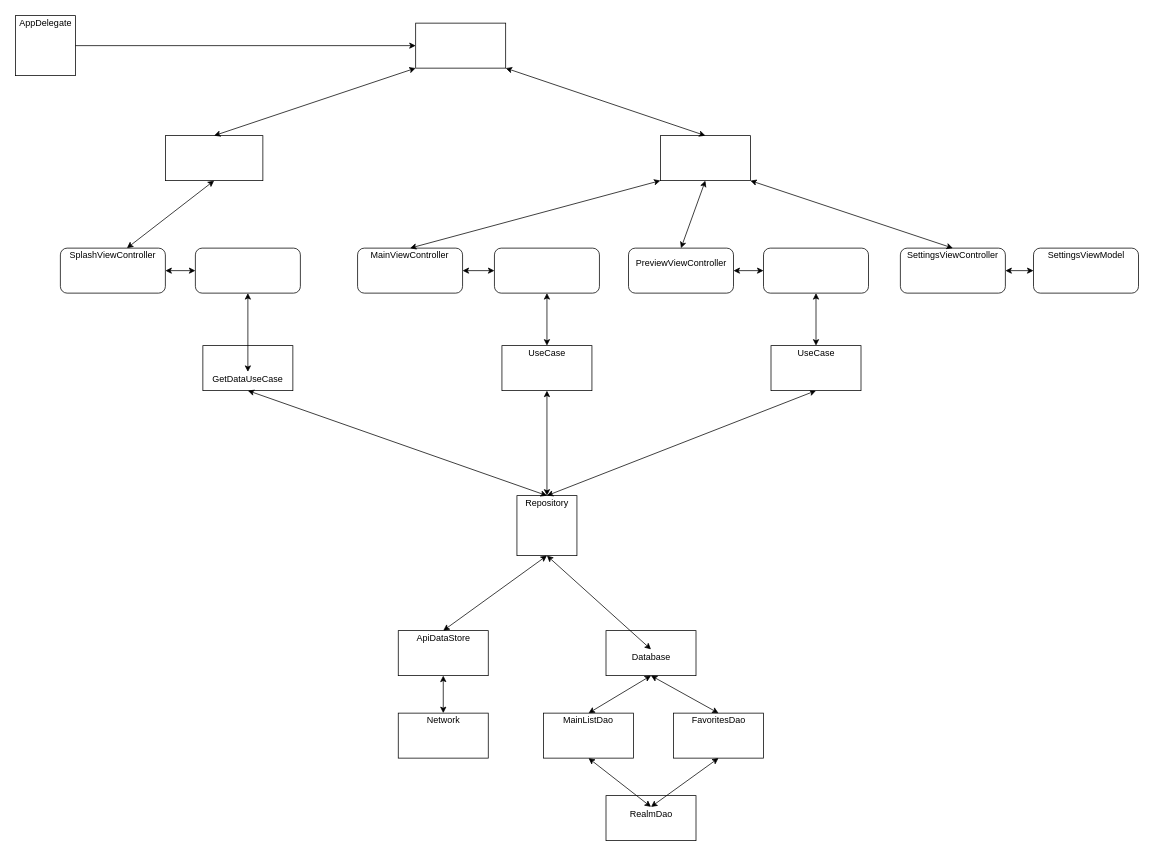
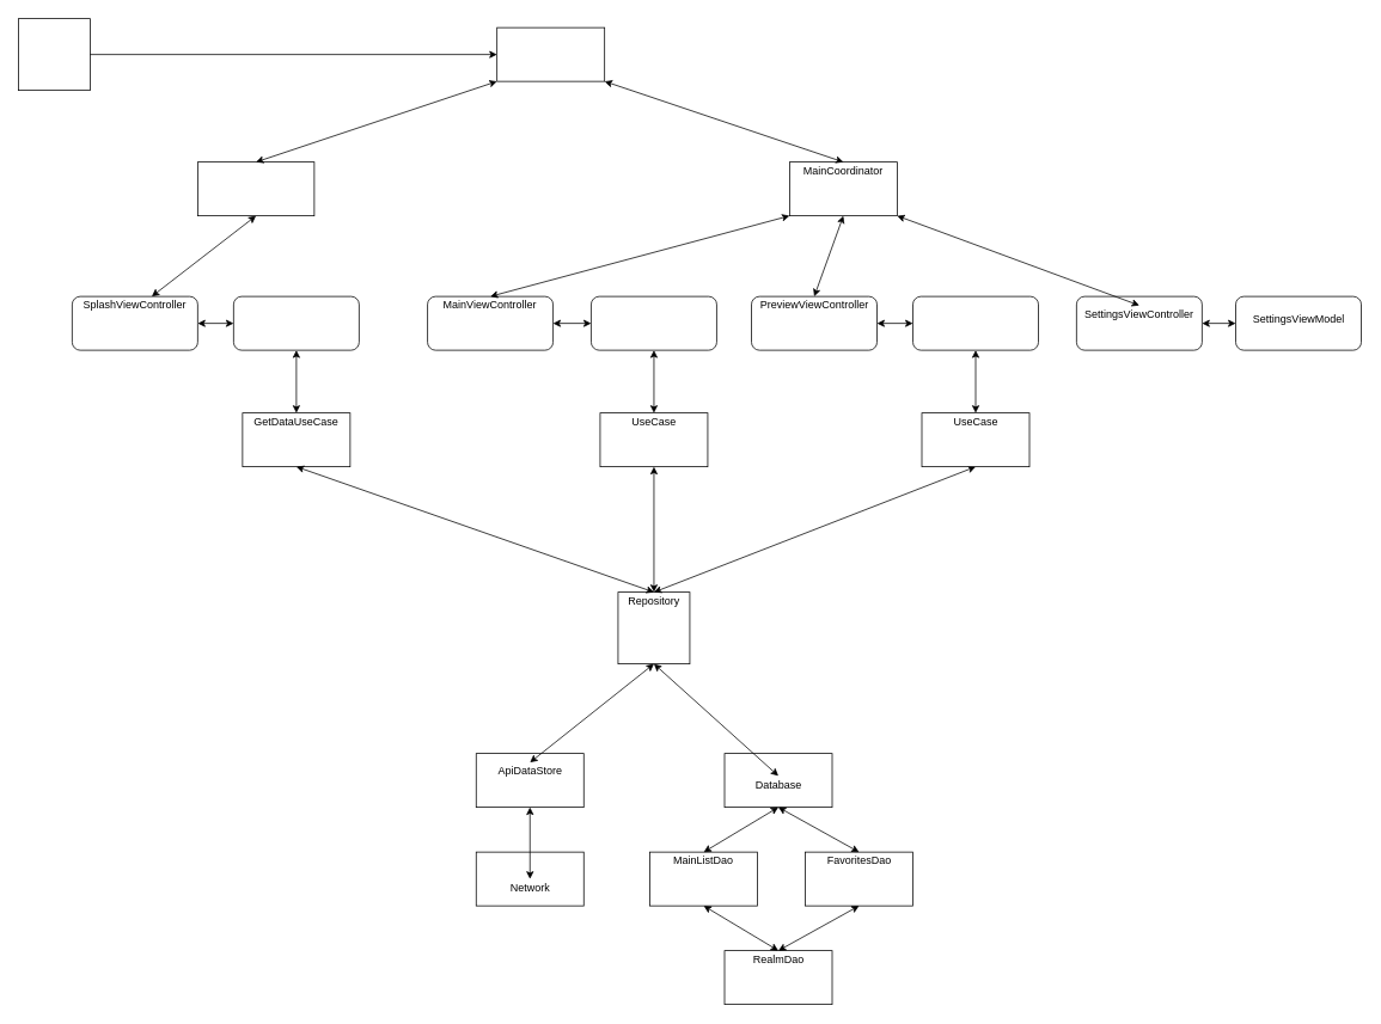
  <mxCell id="0" />
  <mxCell id="1" parent="0" />
  <mxCell id="2" value="" style="whiteSpace=wrap;html=1;aspect=fixed;" vertex="1" parent="1"><mxGeometry x="20" y="20" width="80" height="80" as="geometry" /></mxCell>
  <mxCell id="3" value="" style="rounded=0;whiteSpace=wrap;html=1;" vertex="1" parent="1"><mxGeometry x="553.75" y="30" width="120" height="60" as="geometry" /></mxCell>
  <mxCell id="4" value="" style="rounded=0;whiteSpace=wrap;html=1;" vertex="1" parent="1"><mxGeometry x="220" y="180" width="130" height="60" as="geometry" /></mxCell>
  <mxCell id="5" value="" style="rounded=0;whiteSpace=wrap;html=1;" vertex="1" parent="1"><mxGeometry x="880" y="180" width="120" height="60" as="geometry" /></mxCell>
  <mxCell id="6" value="" style="endArrow=classic;html=1;exitX=1;exitY=0.5;exitDx=0;exitDy=0;entryX=0;entryY=0.5;entryDx=0;entryDy=0;" edge="1" parent="1" source="2" target="3"><mxGeometry width="50" height="50" relative="1" as="geometry"><mxPoint x="320" y="340" as="sourcePoint" /><mxPoint x="370" y="290" as="targetPoint" /></mxGeometry></mxCell>
  <mxCell id="7" value="" style="endArrow=classic;startArrow=classic;html=1;exitX=0.5;exitY=0;exitDx=0;exitDy=0;entryX=0;entryY=1;entryDx=0;entryDy=0;" edge="1" parent="1" source="4" target="3"><mxGeometry width="50" height="50" relative="1" as="geometry"><mxPoint x="170" y="140" as="sourcePoint" /><mxPoint x="180" y="110" as="targetPoint" /></mxGeometry></mxCell>
  <mxCell id="8" value="" style="endArrow=classic;startArrow=classic;html=1;exitX=0.5;exitY=0;exitDx=0;exitDy=0;entryX=1;entryY=1;entryDx=0;entryDy=0;" edge="1" parent="1" source="5" target="3"><mxGeometry width="50" height="50" relative="1" as="geometry"><mxPoint x="280" y="200" as="sourcePoint" /><mxPoint x="340" y="110" as="targetPoint" /></mxGeometry></mxCell>
  <mxCell id="9" value="" style="endArrow=classic;startArrow=classic;html=1;exitX=0.5;exitY=0;exitDx=0;exitDy=0;entryX=0.5;entryY=1;entryDx=0;entryDy=0;" edge="1" parent="1" target="4"><mxGeometry width="50" height="50" relative="1" as="geometry"><mxPoint x="168.75" y="330" as="sourcePoint" /><mxPoint x="183.75" y="240" as="targetPoint" /></mxGeometry></mxCell>
  <mxCell id="10" value="" style="endArrow=classic;startArrow=classic;html=1;exitX=1;exitY=0.5;exitDx=0;exitDy=0;entryX=0;entryY=0.5;entryDx=0;entryDy=0;" edge="1" parent="1" source="13" target="15"><mxGeometry width="50" height="50" relative="1" as="geometry"><mxPoint x="232.5" y="395" as="sourcePoint" /><mxPoint x="272.5" y="395" as="targetPoint" /></mxGeometry></mxCell>
- <mxCell id="11" value="AppDelegate" style="text;html=1;strokeColor=none;fillColor=none;align=center;verticalAlign=middle;whiteSpace=wrap;rounded=0;" vertex="1" parent="1"><mxGeometry x="22.5" y="20" width="75" height="20" as="geometry" /></mxCell>
+ <mxCell id="12" value="MainCoordinator" style="text;html=1;strokeColor=none;fillColor=none;align=center;verticalAlign=middle;whiteSpace=wrap;rounded=0;" vertex="1" parent="1"><mxGeometry x="895" y="180" width="90" height="20" as="geometry" /></mxCell>
  <mxCell id="13" value="" style="rounded=1;whiteSpace=wrap;html=1;" vertex="1" parent="1"><mxGeometry x="80" y="330" width="140" height="60" as="geometry" /></mxCell>
  <mxCell id="14" value="SplashViewController" style="text;html=1;strokeColor=none;fillColor=none;align=center;verticalAlign=middle;whiteSpace=wrap;rounded=0;" vertex="1" parent="1"><mxGeometry x="90" y="330" width="120" height="20" as="geometry" /></mxCell>
  <mxCell id="15" value="" style="rounded=1;whiteSpace=wrap;html=1;" vertex="1" parent="1"><mxGeometry x="260" y="330" width="140" height="60" as="geometry" /></mxCell>
  <mxCell id="16" value="" style="endArrow=classic;startArrow=classic;html=1;exitX=1;exitY=0.5;exitDx=0;exitDy=0;entryX=0;entryY=0.5;entryDx=0;entryDy=0;" edge="1" source="17" target="19" parent="1"><mxGeometry width="50" height="50" relative="1" as="geometry"><mxPoint x="618.75" y="395" as="sourcePoint" /><mxPoint x="658.75" y="395" as="targetPoint" /></mxGeometry></mxCell>
  <mxCell id="17" value="" style="rounded=1;whiteSpace=wrap;html=1;" vertex="1" parent="1"><mxGeometry x="476.25" y="330" width="140" height="60" as="geometry" /></mxCell>
  <mxCell id="18" value="MainViewController" style="text;html=1;strokeColor=none;fillColor=none;align=center;verticalAlign=middle;whiteSpace=wrap;rounded=0;" vertex="1" parent="1"><mxGeometry x="486.25" y="330" width="120" height="20" as="geometry" /></mxCell>
  <mxCell id="19" value="" style="rounded=1;whiteSpace=wrap;html=1;" vertex="1" parent="1"><mxGeometry x="658.75" y="330" width="140" height="60" as="geometry" /></mxCell>
  <mxCell id="20" value="" style="endArrow=classic;startArrow=classic;html=1;exitX=0.5;exitY=0;exitDx=0;exitDy=0;entryX=0;entryY=1;entryDx=0;entryDy=0;" edge="1" parent="1" source="18" target="5"><mxGeometry width="50" height="50" relative="1" as="geometry"><mxPoint x="503.75" y="350" as="sourcePoint" /><mxPoint x="588.75" y="260" as="targetPoint" /></mxGeometry></mxCell>
  <mxCell id="21" value="" style="endArrow=classic;startArrow=classic;html=1;entryX=0.5;entryY=1;entryDx=0;entryDy=0;exitX=0.5;exitY=0;exitDx=0;exitDy=0;" edge="1" parent="1" source="62" target="5"><mxGeometry width="50" height="50" relative="1" as="geometry"><mxPoint x="910" y="300" as="sourcePoint" /><mxPoint x="660" y="270" as="targetPoint" /></mxGeometry></mxCell>
  <mxCell id="22" value="" style="whiteSpace=wrap;html=1;aspect=fixed;" vertex="1" parent="1"><mxGeometry x="688.75" y="660" width="80" height="80" as="geometry" /></mxCell>
  <mxCell id="23" value="" style="rounded=0;whiteSpace=wrap;html=1;" vertex="1" parent="1"><mxGeometry x="270" y="460" width="120" height="60" as="geometry" /></mxCell>
- <mxCell id="24" value="GetDataUseCase" style="text;html=1;strokeColor=none;fillColor=none;align=center;verticalAlign=middle;whiteSpace=wrap;rounded=0;" vertex="1" parent="1"><mxGeometry x="280" y="495" width="100" height="20" as="geometry" /></mxCell>
+ <mxCell id="24" value="GetDataUseCase" style="text;html=1;strokeColor=none;fillColor=none;align=center;verticalAlign=middle;whiteSpace=wrap;rounded=0;" vertex="1" parent="1"><mxGeometry x="280" y="460" width="100" height="20" as="geometry" /></mxCell>
  <mxCell id="25" value="" style="rounded=0;whiteSpace=wrap;html=1;" vertex="1" parent="1"><mxGeometry x="530.5" y="840" width="120" height="60" as="geometry" /></mxCell>
- <mxCell id="26" value="ApiDataStore" style="text;html=1;strokeColor=none;fillColor=none;align=center;verticalAlign=middle;whiteSpace=wrap;rounded=0;" vertex="1" parent="1"><mxGeometry x="540.5" y="840" width="100" height="20" as="geometry" /></mxCell>
+ <mxCell id="26" value="ApiDataStore" style="text;html=1;strokeColor=none;fillColor=none;align=center;verticalAlign=middle;whiteSpace=wrap;rounded=0;" vertex="1" parent="1"><mxGeometry x="540.5" y="850" width="100" height="20" as="geometry" /></mxCell>
  <mxCell id="27" value="" style="rounded=0;whiteSpace=wrap;html=1;" vertex="1" parent="1"><mxGeometry x="807.5" y="840" width="120" height="60" as="geometry" /></mxCell>
  <mxCell id="28" value="Database" style="text;html=1;strokeColor=none;fillColor=none;align=center;verticalAlign=middle;whiteSpace=wrap;rounded=0;" vertex="1" parent="1"><mxGeometry x="817.5" y="865" width="100" height="20" as="geometry" /></mxCell>
  <mxCell id="29" value="" style="endArrow=classic;startArrow=classic;html=1;exitX=0.5;exitY=0;exitDx=0;exitDy=0;entryX=0.5;entryY=1;entryDx=0;entryDy=0;" edge="1" parent="1" source="24" target="15"><mxGeometry width="50" height="50" relative="1" as="geometry"><mxPoint x="566.25" y="490" as="sourcePoint" /><mxPoint x="616.25" y="440" as="targetPoint" /></mxGeometry></mxCell>
  <mxCell id="30" value="" style="endArrow=classic;startArrow=classic;html=1;exitX=0.5;exitY=1;exitDx=0;exitDy=0;entryX=0.5;entryY=0;entryDx=0;entryDy=0;" edge="1" parent="1" source="23" target="22"><mxGeometry width="50" height="50" relative="1" as="geometry"><mxPoint x="570" y="490" as="sourcePoint" /><mxPoint x="620" y="440" as="targetPoint" /></mxGeometry></mxCell>
  <mxCell id="31" value="" style="endArrow=classic;startArrow=classic;html=1;exitX=0.5;exitY=0;exitDx=0;exitDy=0;entryX=0.5;entryY=1;entryDx=0;entryDy=0;" edge="1" parent="1" source="26" target="22"><mxGeometry width="50" height="50" relative="1" as="geometry"><mxPoint x="733" y="620" as="sourcePoint" /><mxPoint x="920.5" y="530" as="targetPoint" /></mxGeometry></mxCell>
  <mxCell id="32" value="Repository" style="text;html=1;strokeColor=none;fillColor=none;align=center;verticalAlign=middle;whiteSpace=wrap;rounded=0;" vertex="1" parent="1"><mxGeometry x="695.63" y="660" width="66.25" height="20" as="geometry" /></mxCell>
  <mxCell id="33" value="" style="rounded=0;whiteSpace=wrap;html=1;" vertex="1" parent="1"><mxGeometry x="530.5" y="950" width="120" height="60" as="geometry" /></mxCell>
- <mxCell id="34" value="Network" style="text;html=1;strokeColor=none;fillColor=none;align=center;verticalAlign=middle;whiteSpace=wrap;rounded=0;" vertex="1" parent="1"><mxGeometry x="540.5" y="950" width="100" height="20" as="geometry" /></mxCell>
+ <mxCell id="34" value="Network" style="text;html=1;strokeColor=none;fillColor=none;align=center;verticalAlign=middle;whiteSpace=wrap;rounded=0;" vertex="1" parent="1"><mxGeometry x="540.5" y="980" width="100" height="20" as="geometry" /></mxCell>
  <mxCell id="35" value="" style="endArrow=classic;startArrow=classic;html=1;exitX=0.5;exitY=0;exitDx=0;exitDy=0;entryX=0.5;entryY=1;entryDx=0;entryDy=0;" edge="1" parent="1" source="34" target="25"><mxGeometry width="50" height="50" relative="1" as="geometry"><mxPoint x="857.5" y="650" as="sourcePoint" /><mxPoint x="1045" y="560" as="targetPoint" /></mxGeometry></mxCell>
  <mxCell id="36" value="" style="endArrow=classic;startArrow=classic;html=1;exitX=0.5;exitY=0;exitDx=0;exitDy=0;entryX=0.5;entryY=1;entryDx=0;entryDy=0;" edge="1" parent="1" source="28" target="22"><mxGeometry width="50" height="50" relative="1" as="geometry"><mxPoint x="463" y="850" as="sourcePoint" /><mxPoint x="583" y="750" as="targetPoint" /></mxGeometry></mxCell>
  <mxCell id="37" value="" style="rounded=0;whiteSpace=wrap;html=1;" vertex="1" parent="1"><mxGeometry x="724.25" y="950" width="120" height="60" as="geometry" /></mxCell>
  <mxCell id="38" value="MainListDao" style="text;html=1;strokeColor=none;fillColor=none;align=center;verticalAlign=middle;whiteSpace=wrap;rounded=0;" vertex="1" parent="1"><mxGeometry x="734.25" y="950" width="100" height="20" as="geometry" /></mxCell>
  <mxCell id="39" value="" style="rounded=0;whiteSpace=wrap;html=1;" vertex="1" parent="1"><mxGeometry x="807.5" y="1060" width="120" height="60" as="geometry" /></mxCell>
- <mxCell id="40" value="RealmDao" style="text;html=1;strokeColor=none;fillColor=none;align=center;verticalAlign=middle;whiteSpace=wrap;rounded=0;" vertex="1" parent="1"><mxGeometry x="817.5" y="1075" width="100" height="20" as="geometry" /></mxCell>
+ <mxCell id="40" value="RealmDao" style="text;html=1;strokeColor=none;fillColor=none;align=center;verticalAlign=middle;whiteSpace=wrap;rounded=0;" vertex="1" parent="1"><mxGeometry x="817.5" y="1060" width="100" height="20" as="geometry" /></mxCell>
  <mxCell id="41" value="" style="rounded=0;whiteSpace=wrap;html=1;" vertex="1" parent="1"><mxGeometry x="897.5" y="950" width="120" height="60" as="geometry" /></mxCell>
  <mxCell id="42" value="FavoritesDao" style="text;html=1;strokeColor=none;fillColor=none;align=center;verticalAlign=middle;whiteSpace=wrap;rounded=0;" vertex="1" parent="1"><mxGeometry x="907.5" y="950" width="100" height="20" as="geometry" /></mxCell>
  <mxCell id="43" value="" style="endArrow=classic;startArrow=classic;html=1;exitX=0.5;exitY=0;exitDx=0;exitDy=0;entryX=0.5;entryY=1;entryDx=0;entryDy=0;" edge="1" parent="1" source="38" target="27"><mxGeometry width="50" height="50" relative="1" as="geometry"><mxPoint x="540.5" y="960" as="sourcePoint" /><mxPoint x="540.5" y="910" as="targetPoint" /></mxGeometry></mxCell>
  <mxCell id="44" value="" style="endArrow=classic;startArrow=classic;html=1;exitX=0.5;exitY=0;exitDx=0;exitDy=0;entryX=0.5;entryY=1;entryDx=0;entryDy=0;" edge="1" parent="1" source="42" target="27"><mxGeometry width="50" height="50" relative="1" as="geometry"><mxPoint x="794.25" y="960" as="sourcePoint" /><mxPoint x="794.25" y="910" as="targetPoint" /></mxGeometry></mxCell>
  <mxCell id="45" value="" style="endArrow=classic;startArrow=classic;html=1;exitX=0.5;exitY=1;exitDx=0;exitDy=0;entryX=0.5;entryY=0;entryDx=0;entryDy=0;" edge="1" parent="1" source="37" target="40"><mxGeometry width="50" height="50" relative="1" as="geometry"><mxPoint x="794.25" y="960" as="sourcePoint" /><mxPoint x="877.5" y="910" as="targetPoint" /></mxGeometry></mxCell>
  <mxCell id="46" value="" style="endArrow=classic;startArrow=classic;html=1;exitX=0.5;exitY=1;exitDx=0;exitDy=0;entryX=0.5;entryY=0;entryDx=0;entryDy=0;" edge="1" parent="1" source="41" target="40"><mxGeometry width="50" height="50" relative="1" as="geometry"><mxPoint x="794.25" y="1020" as="sourcePoint" /><mxPoint x="877.5" y="1070" as="targetPoint" /></mxGeometry></mxCell>
  <mxCell id="47" value="" style="endArrow=classic;startArrow=classic;html=1;entryX=0.5;entryY=0;entryDx=0;entryDy=0;exitX=0.5;exitY=1;exitDx=0;exitDy=0;" edge="1" parent="1" source="49" target="32"><mxGeometry width="50" height="50" relative="1" as="geometry"><mxPoint x="640" y="520" as="sourcePoint" /><mxPoint x="583" y="670" as="targetPoint" /></mxGeometry></mxCell>
  <mxCell id="48" value="" style="endArrow=classic;startArrow=classic;html=1;entryX=0.5;entryY=0;entryDx=0;entryDy=0;exitX=0.5;exitY=1;exitDx=0;exitDy=0;" edge="1" parent="1" source="52" target="32"><mxGeometry width="50" height="50" relative="1" as="geometry"><mxPoint x="980" y="600" as="sourcePoint" /><mxPoint x="583.005" y="670" as="targetPoint" /></mxGeometry></mxCell>
  <mxCell id="49" value="" style="rounded=0;whiteSpace=wrap;html=1;" vertex="1" parent="1"><mxGeometry x="668.75" y="460" width="120" height="60" as="geometry" /></mxCell>
  <mxCell id="50" value="UseCase" style="text;html=1;strokeColor=none;fillColor=none;align=center;verticalAlign=middle;whiteSpace=wrap;rounded=0;" vertex="1" parent="1"><mxGeometry x="678.75" y="460" width="100" height="20" as="geometry" /></mxCell>
  <mxCell id="51" value="" style="endArrow=classic;startArrow=classic;html=1;exitX=0.5;exitY=0;exitDx=0;exitDy=0;entryX=0.5;entryY=1;entryDx=0;entryDy=0;" edge="1" parent="1" source="50" target="19"><mxGeometry width="50" height="50" relative="1" as="geometry"><mxPoint x="608" y="500" as="sourcePoint" /><mxPoint x="608" y="430" as="targetPoint" /></mxGeometry></mxCell>
  <mxCell id="52" value="" style="rounded=0;whiteSpace=wrap;html=1;" vertex="1" parent="1"><mxGeometry x="1027.5" y="460" width="120" height="60" as="geometry" /></mxCell>
  <mxCell id="53" value="UseCase" style="text;html=1;strokeColor=none;fillColor=none;align=center;verticalAlign=middle;whiteSpace=wrap;rounded=0;" vertex="1" parent="1"><mxGeometry x="1037.5" y="460" width="100" height="20" as="geometry" /></mxCell>
  <mxCell id="54" value="" style="endArrow=classic;startArrow=classic;html=1;exitX=0.5;exitY=0;exitDx=0;exitDy=0;entryX=0.5;entryY=1;entryDx=0;entryDy=0;" edge="1" parent="1" source="53" target="64"><mxGeometry width="50" height="50" relative="1" as="geometry"><mxPoint x="723.75" y="470" as="sourcePoint" /><mxPoint x="1097.5" y="390" as="targetPoint" /></mxGeometry></mxCell>
  <mxCell id="55" value="" style="endArrow=classic;startArrow=classic;html=1;exitX=1;exitY=0.5;exitDx=0;exitDy=0;entryX=0;entryY=0.5;entryDx=0;entryDy=0;" edge="1" source="56" target="58" parent="1"><mxGeometry width="50" height="50" relative="1" as="geometry"><mxPoint x="1342.5" y="395" as="sourcePoint" /><mxPoint x="1382.5" y="395" as="targetPoint" /></mxGeometry></mxCell>
  <mxCell id="56" value="" style="rounded=1;whiteSpace=wrap;html=1;" vertex="1" parent="1"><mxGeometry x="1200" y="330" width="140" height="60" as="geometry" /></mxCell>
- <mxCell id="57" value="SettingsViewController" style="text;html=1;strokeColor=none;fillColor=none;align=center;verticalAlign=middle;whiteSpace=wrap;rounded=0;" vertex="1" parent="1"><mxGeometry x="1210" y="330" width="120" height="20" as="geometry" /></mxCell>
+ <mxCell id="57" value="SettingsViewController" style="text;html=1;strokeColor=none;fillColor=none;align=center;verticalAlign=middle;whiteSpace=wrap;rounded=0;" vertex="1" parent="1"><mxGeometry x="1210" y="340" width="120" height="20" as="geometry" /></mxCell>
  <mxCell id="58" value="" style="rounded=1;whiteSpace=wrap;html=1;" vertex="1" parent="1"><mxGeometry x="1377.5" y="330" width="140" height="60" as="geometry" /></mxCell>
- <mxCell id="59" value="SettingsViewModel" style="text;html=1;strokeColor=none;fillColor=none;align=center;verticalAlign=middle;whiteSpace=wrap;rounded=0;" vertex="1" parent="1"><mxGeometry x="1387.5" y="330" width="120" height="20" as="geometry" /></mxCell>
+ <mxCell id="59" value="SettingsViewModel" style="text;html=1;strokeColor=none;fillColor=none;align=center;verticalAlign=middle;whiteSpace=wrap;rounded=0;" vertex="1" parent="1"><mxGeometry x="1387.5" y="345" width="120" height="20" as="geometry" /></mxCell>
  <mxCell id="60" value="" style="endArrow=classic;startArrow=classic;html=1;exitX=0.5;exitY=0;exitDx=0;exitDy=0;entryX=1;entryY=1;entryDx=0;entryDy=0;" edge="1" parent="1" source="57" target="5"><mxGeometry width="50" height="50" relative="1" as="geometry"><mxPoint x="1237.5" y="310" as="sourcePoint" /><mxPoint x="1057.5" y="220" as="targetPoint" /></mxGeometry></mxCell>
  <mxCell id="61" value="" style="endArrow=classic;startArrow=classic;html=1;exitX=1;exitY=0.5;exitDx=0;exitDy=0;entryX=0;entryY=0.5;entryDx=0;entryDy=0;" edge="1" source="62" target="64" parent="1"><mxGeometry width="50" height="50" relative="1" as="geometry"><mxPoint x="990" y="395" as="sourcePoint" /><mxPoint x="1030" y="395" as="targetPoint" /></mxGeometry></mxCell>
  <mxCell id="62" value="" style="rounded=1;whiteSpace=wrap;html=1;" vertex="1" parent="1"><mxGeometry x="837.5" y="330" width="140" height="60" as="geometry" /></mxCell>
- <mxCell id="63" value="PreviewViewController" style="text;html=1;strokeColor=none;fillColor=none;align=center;verticalAlign=middle;whiteSpace=wrap;rounded=0;" vertex="1" parent="1"><mxGeometry x="847.5" y="340" width="120" height="20" as="geometry" /></mxCell>
+ <mxCell id="63" value="PreviewViewController" style="text;html=1;strokeColor=none;fillColor=none;align=center;verticalAlign=middle;whiteSpace=wrap;rounded=0;" vertex="1" parent="1"><mxGeometry x="847.5" y="330" width="120" height="20" as="geometry" /></mxCell>
  <mxCell id="64" value="" style="rounded=1;whiteSpace=wrap;html=1;" vertex="1" parent="1"><mxGeometry x="1017.5" y="330" width="140" height="60" as="geometry" /></mxCell>
  <mxCell id="65" style="edgeStyle=orthogonalEdgeStyle;rounded=0;orthogonalLoop=1;jettySize=auto;html=1;exitX=0.5;exitY=1;exitDx=0;exitDy=0;" edge="1" parent="1" source="63" target="63"><mxGeometry relative="1" as="geometry" /></mxCell>
